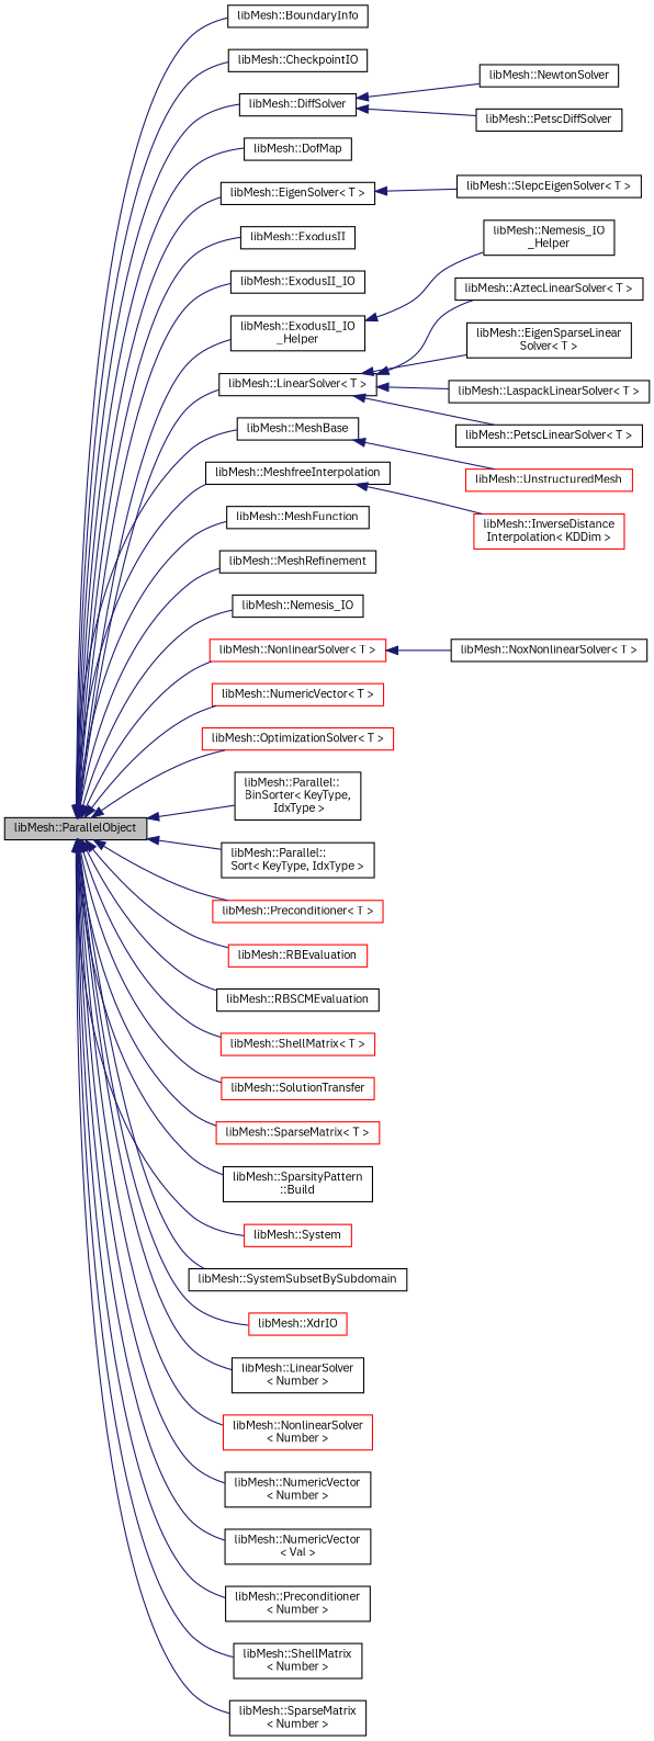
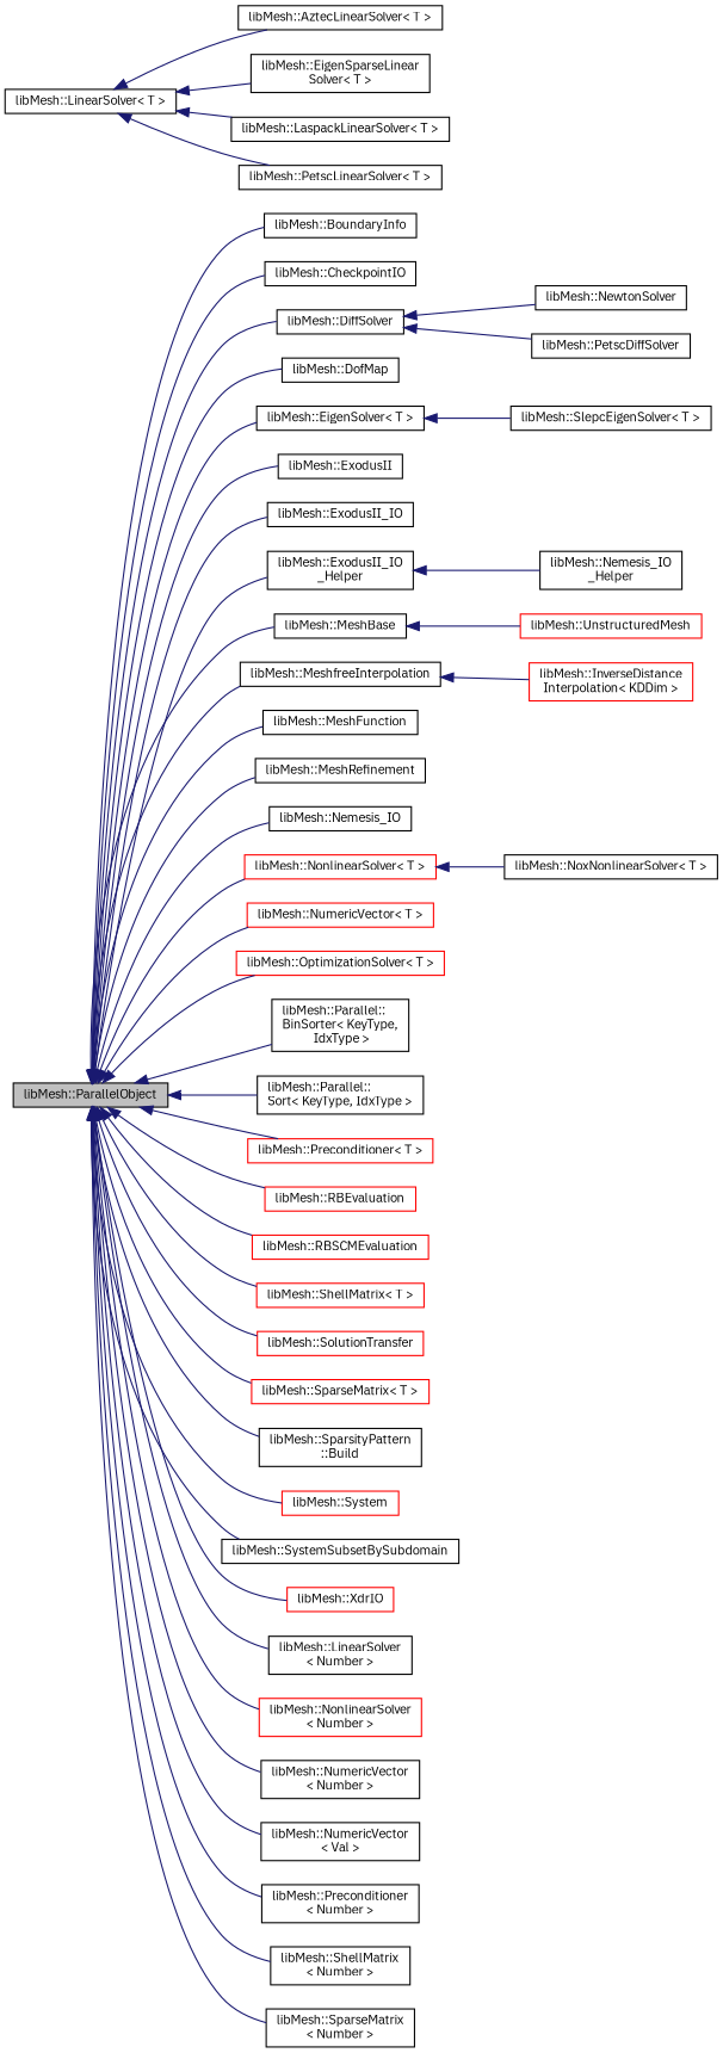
  digraph {
    fontname="IBM Plex Sans"
    rankdir=LR
    node [color=black fillcolor=white fontname="IBM Plex Sans" fontsize=10 shape=record style=filled]
    edge [color=midnightblue dir=back fontname="IBM Plex Sans" fontsize=10 labelfontname=Helvetica labelfontsize=10 style=solid]
    n1 [fillcolor=grey75 fontcolor=black height=0.2 label="libMesh::ParallelObject" width=0.4]
    n2 [height=0.2 label="libMesh::BoundaryInfo" width=0.4]
    n3 [height=0.2 label="libMesh::CheckpointIO" width=0.4]
    n4 [height=0.2 label="libMesh::DiffSolver" width=0.4]
    n5 [height=0.2 label="libMesh::DofMap" width=0.4]
    n6 [height=0.2 label="libMesh::EigenSolver\< T \>" width=0.4]
    n7 [height=0.2 label="libMesh::ExodusII" width=0.4]
    n8 [height=0.2 label="libMesh::ExodusII_IO" width=0.4]
    n9 [height=0.2 label="libMesh::ExodusII_IO\l_Helper" width=0.4]
    n10 [height=0.2 label="libMesh::LinearSolver\< T \>" width=0.4]
    n11 [height=0.2 label="libMesh::MeshBase" width=0.4]
    n12 [height=0.2 label="libMesh::MeshfreeInterpolation" width=0.4]
    n13 [height=0.2 label="libMesh::MeshFunction" width=0.4]
    n14 [height=0.2 label="libMesh::MeshRefinement" width=0.4]
    n15 [height=0.2 label="libMesh::Nemesis_IO" width=0.4]
    n16 [color=red height=0.2 label="libMesh::NonlinearSolver\< T \>" width=0.4]
    n17 [color=red height=0.2 label="libMesh::NumericVector\< T \>" width=0.4]
    n18 [color=red height=0.2 label="libMesh::OptimizationSolver\< T \>" width=0.4]
    n19 [height=0.2 label="libMesh::Parallel::\lBinSorter\< KeyType,\l IdxType \>" width=0.4]
    n20 [height=0.2 label="libMesh::Parallel::\lSort\< KeyType, IdxType \>" width=0.4]
    n21 [color=red height=0.2 label="libMesh::Preconditioner\< T \>" width=0.4]
    n22 [color=red height=0.2 label="libMesh::RBEvaluation" width=0.4]
-   n23 [height=0.2 label="libMesh::RBSCMEvaluation" width=0.4]
+   n23 [color=red height=0.2 label="libMesh::RBSCMEvaluation" width=0.4]
    n24 [color=red height=0.2 label="libMesh::ShellMatrix\< T \>" width=0.4]
    n25 [color=red height=0.2 label="libMesh::SolutionTransfer" width=0.4]
    n26 [color=red height=0.2 label="libMesh::SparseMatrix\< T \>" width=0.4]
    n27 [height=0.2 label="libMesh::SparsityPattern\l::Build" width=0.4]
    n28 [color=red height=0.2 label="libMesh::System" width=0.4]
    n29 [height=0.2 label="libMesh::SystemSubsetBySubdomain" width=0.4]
    n30 [color=red height=0.2 label="libMesh::XdrIO" width=0.4]
    n31 [height=0.2 label="libMesh::LinearSolver\l\< Number \>" width=0.4]
    n32 [color=red height=0.2 label="libMesh::NonlinearSolver\l\< Number \>" width=0.4]
    n33 [height=0.2 label="libMesh::NumericVector\l\< Number \>" width=0.4]
    n34 [height=0.2 label="libMesh::NumericVector\l\< Val \>" width=0.4]
    n35 [height=0.2 label="libMesh::Preconditioner\l\< Number \>" width=0.4]
    n36 [height=0.2 label="libMesh::ShellMatrix\l\< Number \>" width=0.4]
    n37 [height=0.2 label="libMesh::SparseMatrix\l\< Number \>" width=0.4]
    n38 [height=0.2 label="libMesh::NewtonSolver" width=0.4]
    n39 [height=0.2 label="libMesh::PetscDiffSolver" width=0.4]
    n40 [height=0.2 label="libMesh::SlepcEigenSolver\< T \>" width=0.4]
    n41 [height=0.2 label="libMesh::Nemesis_IO\l_Helper" width=0.4]
    n42 [height=0.2 label="libMesh::AztecLinearSolver\< T \>" width=0.4]
    n43 [height=0.2 label="libMesh::EigenSparseLinear\lSolver\< T \>" width=0.4]
    n44 [height=0.2 label="libMesh::LaspackLinearSolver\< T \>" width=0.4]
    n45 [height=0.2 label="libMesh::PetscLinearSolver\< T \>" width=0.4]
    n46 [color=red height=0.2 label="libMesh::UnstructuredMesh" width=0.4]
    n47 [color=red height=0.2 label="libMesh::InverseDistance\lInterpolation\< KDDim \>" width=0.4]
    n48 [height=0.2 label="libMesh::NoxNonlinearSolver\< T \>" width=0.4]
    n1 -> n2
    n1 -> n3
    n1 -> n4
    n1 -> n5
    n1 -> n6
    n1 -> n7
    n1 -> n8
    n1 -> n9
-   n1 -> n10
    n1 -> n11
    n1 -> n12
    n1 -> n13
    n1 -> n14
    n1 -> n15
    n1 -> n16
    n1 -> n17
    n1 -> n18
    n1 -> n19
    n1 -> n20
    n1 -> n21
    n1 -> n22
    n1 -> n23
    n1 -> n24
    n1 -> n25
    n1 -> n26
    n1 -> n27
    n1 -> n28
    n1 -> n29
    n1 -> n30
    n1 -> n31
    n1 -> n32
    n1 -> n33
    n1 -> n34
    n1 -> n35
    n1 -> n36
    n1 -> n37
    n4 -> n38
    n4 -> n39
    n6 -> n40
    n9 -> n41
    n10 -> n42
    n10 -> n43
    n10 -> n44
    n10 -> n45
    n11 -> n46
    n12 -> n47
    n16 -> n48
  }
